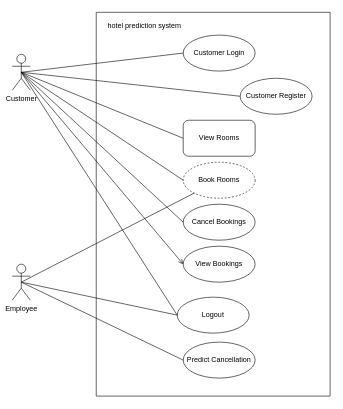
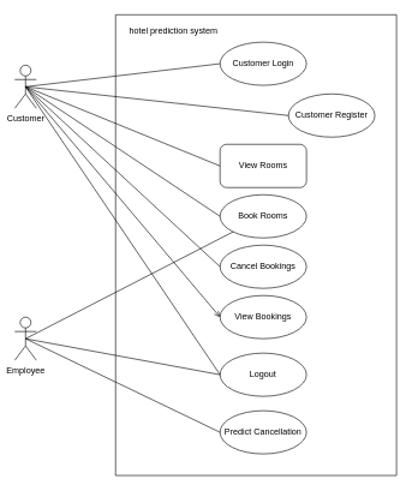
  <mxCell id="0" />
  <mxCell id="1" parent="0" />
  <mxCell id="2" value="" style="swimlane;startSize=0;" vertex="1" parent="1"><mxGeometry x="160" y="20" width="390" height="640" as="geometry" /></mxCell>
  <mxCell id="3" value="hotel prediction system" style="text;html=1;align=center;verticalAlign=middle;resizable=0;points=[];autosize=1;strokeColor=none;fillColor=none;" vertex="1" parent="2"><mxGeometry x="5" y="8" width="150" height="30" as="geometry" /></mxCell>
  <mxCell id="4" value="Customer Login" style="ellipse;whiteSpace=wrap;html=1;" vertex="1" parent="2"><mxGeometry x="145" y="38" width="120" height="60" as="geometry" /></mxCell>
  <mxCell id="5" value="Cancel Bookings" style="ellipse;whiteSpace=wrap;html=1;" vertex="1" parent="2"><mxGeometry x="145" y="320" width="120" height="60" as="geometry" /></mxCell>
- <mxCell id="6" value="Logout" style="ellipse;whiteSpace=wrap;html=1;" vertex="1" parent="2"><mxGeometry x="135" y="475" width="120" height="60" as="geometry" /></mxCell>
- <mxCell id="7" value="Book Rooms" style="ellipse;whiteSpace=wrap;html=1;dashed=1;" vertex="1" parent="2"><mxGeometry x="145" y="250" width="120" height="60" as="geometry" /></mxCell>
+ <mxCell id="6" value="Logout" style="ellipse;whiteSpace=wrap;html=1;" vertex="1" parent="2"><mxGeometry x="145" y="470" width="120" height="60" as="geometry" /></mxCell>
+ <mxCell id="7" value="Book Rooms" style="ellipse;whiteSpace=wrap;html=1;" vertex="1" parent="2"><mxGeometry x="145" y="250" width="120" height="60" as="geometry" /></mxCell>
  <mxCell id="8" value="View Rooms" style="whiteSpace=wrap;html=1;rounded=1;" vertex="1" parent="2"><mxGeometry x="145" y="180" width="120" height="60" as="geometry" /></mxCell>
  <mxCell id="9" value="Customer Register" style="ellipse;whiteSpace=wrap;html=1;" vertex="1" parent="2"><mxGeometry x="240" y="110" width="120" height="60" as="geometry" /></mxCell>
  <mxCell id="10" value="View Bookings&lt;br&gt;" style="ellipse;whiteSpace=wrap;html=1;" vertex="1" parent="2"><mxGeometry x="145" y="390" width="120" height="60" as="geometry" /></mxCell>
  <mxCell id="11" value="Predict Cancellation" style="ellipse;whiteSpace=wrap;html=1;" vertex="1" parent="2"><mxGeometry x="145" y="550" width="120" height="60" as="geometry" /></mxCell>
  <mxCell id="12" value="Customer" style="shape=umlActor;verticalLabelPosition=bottom;verticalAlign=top;html=1;outlineConnect=0;" vertex="1" parent="1"><mxGeometry x="20" y="90" width="30" height="60" as="geometry" /></mxCell>
  <mxCell id="13" value="Employee" style="shape=umlActor;verticalLabelPosition=bottom;verticalAlign=top;html=1;outlineConnect=0;" vertex="1" parent="1"><mxGeometry x="20" y="440" width="30" height="60" as="geometry" /></mxCell>
  <mxCell id="14" value="" style="endArrow=none;html=1;rounded=0;entryX=0;entryY=0.5;entryDx=0;entryDy=0;exitX=0.5;exitY=0.5;exitDx=0;exitDy=0;exitPerimeter=0;" edge="1" parent="1" source="12" target="4"><mxGeometry width="50" height="50" relative="1" as="geometry"><mxPoint x="80" y="150" as="sourcePoint" /><mxPoint x="130" y="100" as="targetPoint" /></mxGeometry></mxCell>
  <mxCell id="15" value="" style="endArrow=none;html=1;rounded=0;entryX=0;entryY=0.5;entryDx=0;entryDy=0;exitX=0.5;exitY=0.5;exitDx=0;exitDy=0;exitPerimeter=0;" edge="1" parent="1" source="12" target="9"><mxGeometry width="50" height="50" relative="1" as="geometry"><mxPoint x="40" y="120" as="sourcePoint" /><mxPoint x="210" y="140" as="targetPoint" /></mxGeometry></mxCell>
  <mxCell id="16" value="" style="endArrow=none;html=1;rounded=0;entryX=0;entryY=0.5;entryDx=0;entryDy=0;exitX=0.5;exitY=0.5;exitDx=0;exitDy=0;exitPerimeter=0;" edge="1" parent="1" source="12" target="8"><mxGeometry width="50" height="50" relative="1" as="geometry"><mxPoint x="50" y="250" as="sourcePoint" /><mxPoint x="100" y="200" as="targetPoint" /></mxGeometry></mxCell>
  <mxCell id="17" value="" style="endArrow=none;html=1;rounded=0;entryX=0;entryY=0.5;entryDx=0;entryDy=0;exitX=0.5;exitY=0.5;exitDx=0;exitDy=0;exitPerimeter=0;" edge="1" parent="1" source="12" target="7"><mxGeometry width="50" height="50" relative="1" as="geometry"><mxPoint x="70" y="260" as="sourcePoint" /><mxPoint x="120" y="210" as="targetPoint" /></mxGeometry></mxCell>
  <mxCell id="18" value="" style="endArrow=none;html=1;rounded=0;entryX=0;entryY=0.5;entryDx=0;entryDy=0;exitX=0.5;exitY=0.5;exitDx=0;exitDy=0;exitPerimeter=0;" edge="1" parent="1" source="12" target="5"><mxGeometry width="50" height="50" relative="1" as="geometry"><mxPoint x="70" y="280" as="sourcePoint" /><mxPoint x="120" y="230" as="targetPoint" /></mxGeometry></mxCell>
  <mxCell id="19" value="" style="endArrow=none;html=1;rounded=0;entryX=0;entryY=0.5;entryDx=0;entryDy=0;exitX=0.5;exitY=0.5;exitDx=0;exitDy=0;exitPerimeter=0;" edge="1" parent="1" source="12" target="6"><mxGeometry width="50" height="50" relative="1" as="geometry"><mxPoint x="-30" y="270" as="sourcePoint" /><mxPoint x="20" y="220" as="targetPoint" /></mxGeometry></mxCell>
  <mxCell id="20" value="" style="endArrow=open;html=1;rounded=0;entryX=0;entryY=0.5;entryDx=0;entryDy=0;exitX=0.5;exitY=0.5;exitDx=0;exitDy=0;exitPerimeter=0;" edge="1" parent="1" source="12" target="10"><mxGeometry width="50" height="50" relative="1" as="geometry"><mxPoint x="-60" y="250" as="sourcePoint" /><mxPoint x="-10" y="200" as="targetPoint" /></mxGeometry></mxCell>
  <mxCell id="21" value="" style="endArrow=none;html=1;rounded=0;exitX=0.5;exitY=0.5;exitDx=0;exitDy=0;exitPerimeter=0;" edge="1" parent="1" source="13" target="7"><mxGeometry width="50" height="50" relative="1" as="geometry"><mxPoint x="70" y="470" as="sourcePoint" /><mxPoint x="120" y="420" as="targetPoint" /></mxGeometry></mxCell>
  <mxCell id="22" value="" style="endArrow=none;html=1;rounded=0;entryX=0;entryY=0.5;entryDx=0;entryDy=0;exitX=0.5;exitY=0.5;exitDx=0;exitDy=0;exitPerimeter=0;" edge="1" parent="1" source="13" target="6"><mxGeometry width="50" height="50" relative="1" as="geometry"><mxPoint x="70" y="570" as="sourcePoint" /><mxPoint x="120" y="520" as="targetPoint" /></mxGeometry></mxCell>
  <mxCell id="23" value="" style="endArrow=none;html=1;rounded=0;entryX=0;entryY=0.5;entryDx=0;entryDy=0;" edge="1" parent="1" target="11"><mxGeometry width="50" height="50" relative="1" as="geometry"><mxPoint x="35" y="470" as="sourcePoint" /><mxPoint x="160" y="570" as="targetPoint" /></mxGeometry></mxCell>
